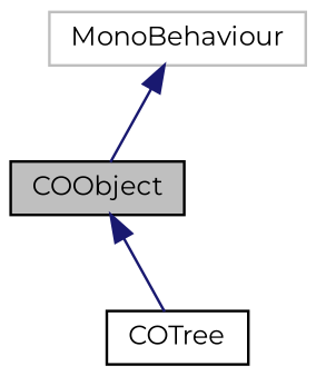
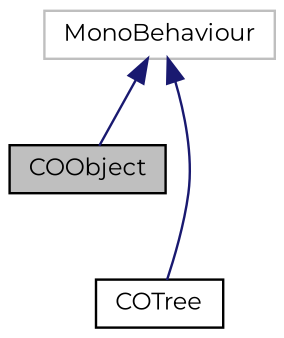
  digraph {
    fontname=Montserrat
    node [color=black fillcolor=white fontname=Montserrat fontsize=10 shape=record style=filled]
    edge [color=midnightblue dir=back fontname=Montserrat fontsize=10 labelfontname=Helvetica labelfontsize=10 style=solid]
    n1 [fillcolor=grey75 fontcolor=black height=0.2 label=COObject width=0.4]
    n2 [height=0.2 label=COTree width=0.4]
    n3 [color=grey75 height=0.2 label=MonoBehaviour width=0.4]
-   n1 -> n2
+   n3 -> n2
    n3 -> n1
  }
